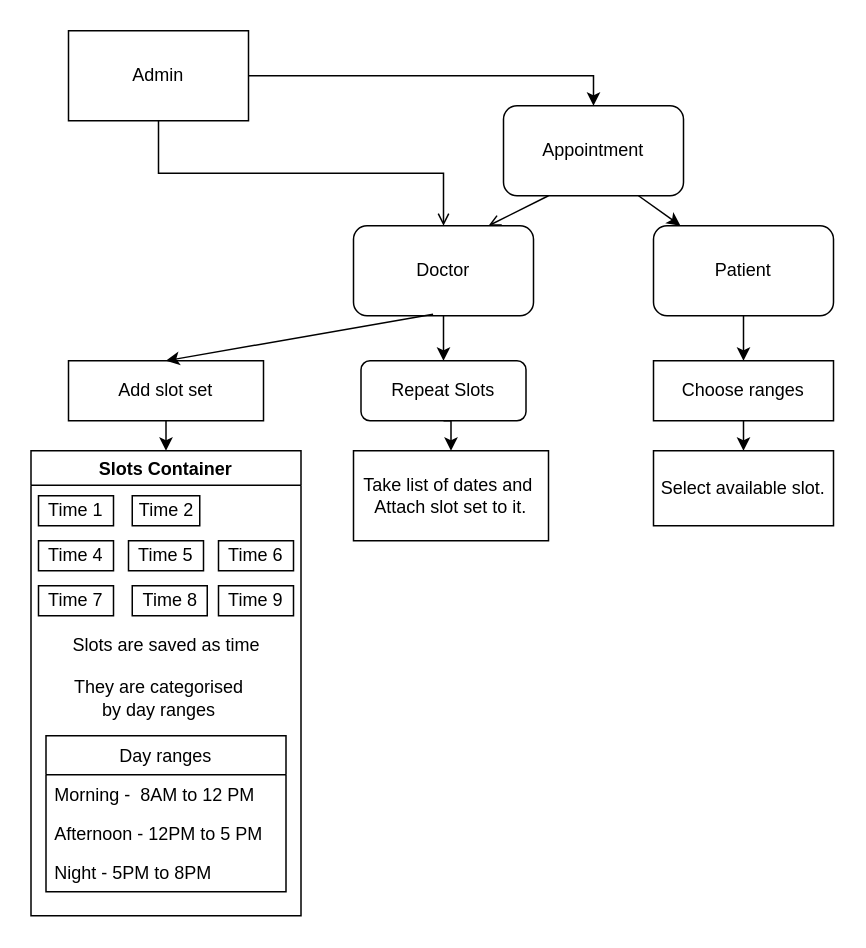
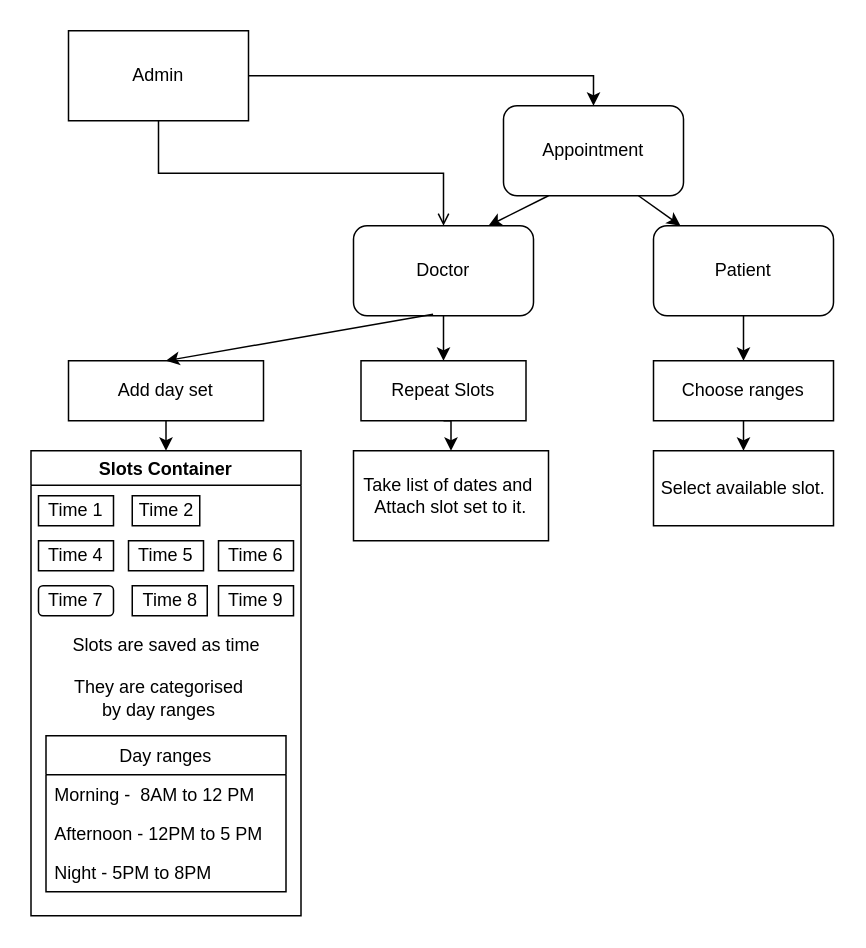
  <mxCell id="0" />
  <mxCell id="1" parent="0" />
  <mxCell id="2" value="Appointment" style="rounded=1;whiteSpace=wrap;html=1;" parent="1" vertex="1"><mxGeometry x="335" y="70" width="120" height="60" as="geometry" /></mxCell>
- <mxCell id="3" value="Add slot set" style="rounded=0;whiteSpace=wrap;html=1;" parent="1" vertex="1"><mxGeometry x="45" y="240" width="130" height="40" as="geometry" /></mxCell>
+ <mxCell id="3" value="Add day set" style="rounded=0;whiteSpace=wrap;html=1;" parent="1" vertex="1"><mxGeometry x="45" y="240" width="130" height="40" as="geometry" /></mxCell>
  <mxCell id="4" style="edgeStyle=orthogonalEdgeStyle;rounded=0;orthogonalLoop=1;jettySize=auto;html=1;exitX=0.5;exitY=1;exitDx=0;exitDy=0;entryX=0.5;entryY=0;entryDx=0;entryDy=0;" parent="1" source="5" target="28" edge="1"><mxGeometry relative="1" as="geometry" /></mxCell>
  <mxCell id="5" value="Doctor" style="rounded=1;whiteSpace=wrap;html=1;" parent="1" vertex="1"><mxGeometry x="235" y="150" width="120" height="60" as="geometry" /></mxCell>
  <mxCell id="6" style="edgeStyle=orthogonalEdgeStyle;rounded=0;orthogonalLoop=1;jettySize=auto;html=1;exitX=0.5;exitY=1;exitDx=0;exitDy=0;entryX=0.5;entryY=0;entryDx=0;entryDy=0;" parent="1" source="7" target="31" edge="1"><mxGeometry relative="1" as="geometry" /></mxCell>
  <mxCell id="7" value="Patient" style="rounded=1;whiteSpace=wrap;html=1;" parent="1" vertex="1"><mxGeometry x="435" y="150" width="120" height="60" as="geometry" /></mxCell>
  <mxCell id="8" value="" style="endArrow=classic;html=1;rounded=0;exitX=0.75;exitY=1;exitDx=0;exitDy=0;" parent="1" source="2" target="7" edge="1"><mxGeometry width="50" height="50" relative="1" as="geometry"><mxPoint x="365" y="280" as="sourcePoint" /><mxPoint x="415" y="230" as="targetPoint" /></mxGeometry></mxCell>
- <mxCell id="9" value="" style="endArrow=open;html=1;rounded=0;exitX=0.25;exitY=1;exitDx=0;exitDy=0;entryX=0.75;entryY=0;entryDx=0;entryDy=0;" parent="1" source="2" target="5" edge="1"><mxGeometry width="50" height="50" relative="1" as="geometry"><mxPoint x="305" y="280" as="sourcePoint" /><mxPoint x="355" y="230" as="targetPoint" /></mxGeometry></mxCell>
+ <mxCell id="9" value="" style="endArrow=classic;html=1;rounded=0;exitX=0.25;exitY=1;exitDx=0;exitDy=0;entryX=0.75;entryY=0;entryDx=0;entryDy=0;" parent="1" source="2" target="5" edge="1"><mxGeometry width="50" height="50" relative="1" as="geometry"><mxPoint x="305" y="280" as="sourcePoint" /><mxPoint x="355" y="230" as="targetPoint" /></mxGeometry></mxCell>
  <mxCell id="10" value="" style="endArrow=classic;html=1;rounded=0;exitX=0.442;exitY=0.983;exitDx=0;exitDy=0;exitPerimeter=0;entryX=0.5;entryY=0;entryDx=0;entryDy=0;" parent="1" source="5" target="3" edge="1"><mxGeometry width="50" height="50" relative="1" as="geometry"><mxPoint x="365" y="280" as="sourcePoint" /><mxPoint x="415" y="230" as="targetPoint" /></mxGeometry></mxCell>
  <mxCell id="11" value="" style="endArrow=classic;html=1;rounded=0;exitX=0.5;exitY=1;exitDx=0;exitDy=0;entryX=0.5;entryY=0;entryDx=0;entryDy=0;" parent="1" source="3" target="12" edge="1"><mxGeometry width="50" height="50" relative="1" as="geometry"><mxPoint x="365" y="280" as="sourcePoint" /><mxPoint x="180" y="330" as="targetPoint" /></mxGeometry></mxCell>
  <mxCell id="12" value="Slots Container" style="swimlane;" parent="1" vertex="1"><mxGeometry x="20" y="300" width="180" height="310" as="geometry" /></mxCell>
  <mxCell id="13" value="Time 1" style="whiteSpace=wrap;html=1;" parent="12" vertex="1"><mxGeometry x="5" y="30" width="50" height="20" as="geometry" /></mxCell>
  <mxCell id="14" value="Time 2" style="rounded=0;whiteSpace=wrap;html=1;" parent="12" vertex="1"><mxGeometry x="67.5" y="30" width="45" height="20" as="geometry" /></mxCell>
  <mxCell id="15" value="Time 4" style="whiteSpace=wrap;html=1;" parent="12" vertex="1"><mxGeometry x="5" y="60" width="50" height="20" as="geometry" /></mxCell>
  <mxCell id="16" value="Time 5" style="whiteSpace=wrap;html=1;" parent="12" vertex="1"><mxGeometry x="65" y="60" width="50" height="20" as="geometry" /></mxCell>
  <mxCell id="17" value="Time 8" style="whiteSpace=wrap;html=1;" parent="12" vertex="1"><mxGeometry x="67.5" y="90" width="50" height="20" as="geometry" /></mxCell>
  <mxCell id="18" value="Time 6" style="whiteSpace=wrap;html=1;" parent="12" vertex="1"><mxGeometry x="125" y="60" width="50" height="20" as="geometry" /></mxCell>
- <mxCell id="19" value="Time 7" style="whiteSpace=wrap;html=1;" parent="12" vertex="1"><mxGeometry x="5" y="90" width="50" height="20" as="geometry" /></mxCell>
+ <mxCell id="19" value="Time 7" style="whiteSpace=wrap;html=1;rounded=1;" parent="12" vertex="1"><mxGeometry x="5" y="90" width="50" height="20" as="geometry" /></mxCell>
  <mxCell id="20" value="Time 9" style="whiteSpace=wrap;html=1;" parent="12" vertex="1"><mxGeometry x="125" y="90" width="50" height="20" as="geometry" /></mxCell>
  <mxCell id="21" value="Slots are saved as time" style="text;html=1;align=center;verticalAlign=middle;resizable=0;points=[];autosize=1;strokeColor=none;fillColor=none;" parent="12" vertex="1"><mxGeometry x="20" y="120" width="140" height="20" as="geometry" /></mxCell>
  <mxCell id="22" value="They are categorised &lt;br&gt;by day ranges" style="text;html=1;align=center;verticalAlign=middle;resizable=0;points=[];autosize=1;strokeColor=none;fillColor=none;" parent="12" vertex="1"><mxGeometry x="20" y="150" width="130" height="30" as="geometry" /></mxCell>
  <mxCell id="23" value="Day ranges" style="swimlane;fontStyle=0;childLayout=stackLayout;horizontal=1;startSize=26;fillColor=none;horizontalStack=0;resizeParent=1;resizeParentMax=0;resizeLast=0;collapsible=1;marginBottom=0;" parent="12" vertex="1"><mxGeometry x="10" y="190" width="160" height="104" as="geometry"><mxRectangle x="10" y="190" width="90" height="26" as="alternateBounds" /></mxGeometry></mxCell>
  <mxCell id="24" value="Morning -  8AM to 12 PM" style="text;strokeColor=none;fillColor=none;align=left;verticalAlign=top;spacingLeft=4;spacingRight=4;overflow=hidden;rotatable=0;points=[[0,0.5],[1,0.5]];portConstraint=eastwest;" parent="23" vertex="1"><mxGeometry y="26" width="160" height="26" as="geometry" /></mxCell>
  <mxCell id="25" value="Afternoon - 12PM to 5 PM" style="text;strokeColor=none;fillColor=none;align=left;verticalAlign=top;spacingLeft=4;spacingRight=4;overflow=hidden;rotatable=0;points=[[0,0.5],[1,0.5]];portConstraint=eastwest;" parent="23" vertex="1"><mxGeometry y="52" width="160" height="26" as="geometry" /></mxCell>
  <mxCell id="26" value="Night - 5PM to 8PM" style="text;strokeColor=none;fillColor=none;align=left;verticalAlign=top;spacingLeft=4;spacingRight=4;overflow=hidden;rotatable=0;points=[[0,0.5],[1,0.5]];portConstraint=eastwest;" parent="23" vertex="1"><mxGeometry y="78" width="160" height="26" as="geometry" /></mxCell>
  <mxCell id="27" style="edgeStyle=orthogonalEdgeStyle;rounded=0;orthogonalLoop=1;jettySize=auto;html=1;exitX=0.5;exitY=1;exitDx=0;exitDy=0;entryX=0.5;entryY=0;entryDx=0;entryDy=0;" parent="1" source="28" target="29" edge="1"><mxGeometry relative="1" as="geometry" /></mxCell>
- <mxCell id="28" value="Repeat Slots" style="whiteSpace=wrap;html=1;rounded=1;" parent="1" vertex="1"><mxGeometry x="240" y="240" width="110" height="40" as="geometry" /></mxCell>
+ <mxCell id="28" value="Repeat Slots" style="rounded=0;whiteSpace=wrap;html=1;" parent="1" vertex="1"><mxGeometry x="240" y="240" width="110" height="40" as="geometry" /></mxCell>
  <mxCell id="29" value="Take list of dates and&amp;nbsp;&lt;br&gt;Attach slot set to it." style="rounded=0;whiteSpace=wrap;html=1;" parent="1" vertex="1"><mxGeometry x="235" y="300" width="130" height="60" as="geometry" /></mxCell>
  <mxCell id="30" style="edgeStyle=orthogonalEdgeStyle;rounded=0;orthogonalLoop=1;jettySize=auto;html=1;exitX=0.5;exitY=1;exitDx=0;exitDy=0;" parent="1" source="31" edge="1"><mxGeometry relative="1" as="geometry"><mxPoint x="495" y="300" as="targetPoint" /></mxGeometry></mxCell>
  <mxCell id="31" value="Choose ranges" style="rounded=0;whiteSpace=wrap;html=1;" parent="1" vertex="1"><mxGeometry x="435" y="240" width="120" height="40" as="geometry" /></mxCell>
  <mxCell id="32" value="Select available slot." style="rounded=0;whiteSpace=wrap;html=1;" parent="1" vertex="1"><mxGeometry x="435" y="300" width="120" height="50" as="geometry" /></mxCell>
  <mxCell id="33" style="edgeStyle=orthogonalEdgeStyle;rounded=0;orthogonalLoop=1;jettySize=auto;html=1;exitX=0.5;exitY=1;exitDx=0;exitDy=0;endArrow=open;" parent="1" source="35" target="5" edge="1"><mxGeometry relative="1" as="geometry" /></mxCell>
  <mxCell id="34" style="edgeStyle=orthogonalEdgeStyle;rounded=0;orthogonalLoop=1;jettySize=auto;html=1;entryX=0.5;entryY=0;entryDx=0;entryDy=0;" parent="1" source="35" target="2" edge="1"><mxGeometry relative="1" as="geometry" /></mxCell>
  <mxCell id="35" value="Admin" style="rounded=0;whiteSpace=wrap;html=1;" parent="1" vertex="1"><mxGeometry x="45" y="20" width="120" height="60" as="geometry" /></mxCell>
